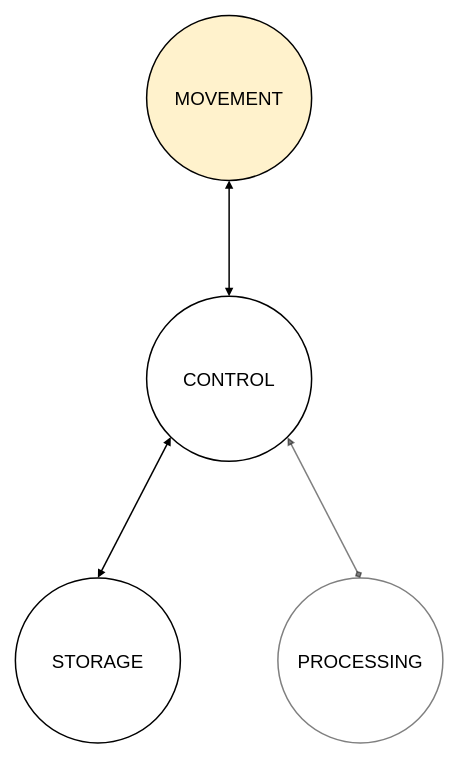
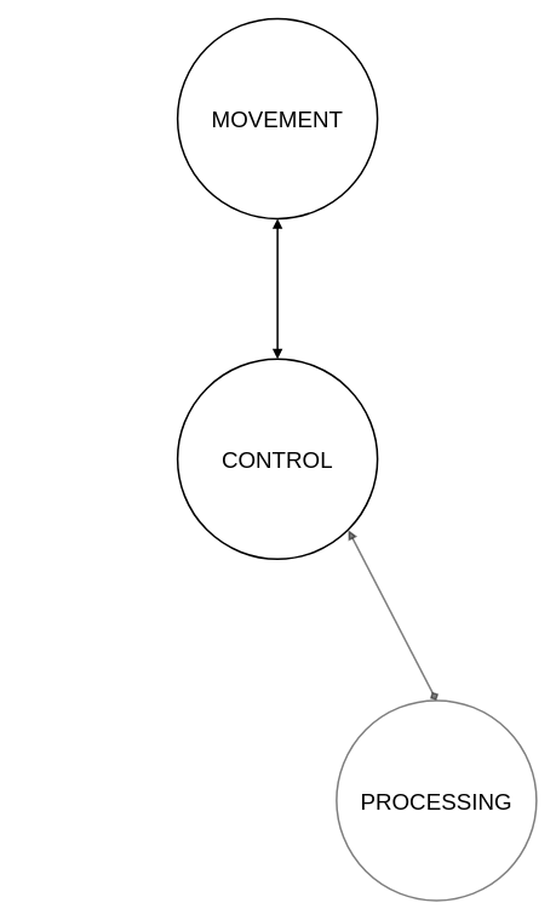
  <mxCell id="0" />
  <mxCell id="1" parent="0" />
- <mxCell id="2" value="&lt;font style=&quot;font-size: 25px&quot;&gt;MOVEMENT&lt;/font&gt;" style="ellipse;whiteSpace=wrap;html=1;aspect=fixed;strokeWidth=2;fillColor=#fff2cc;" vertex="1" parent="1"><mxGeometry x="195" y="20" width="220" height="220" as="geometry" /></mxCell>
- <mxCell id="3" style="rounded=0;orthogonalLoop=1;jettySize=auto;html=1;exitX=0;exitY=1;exitDx=0;exitDy=0;entryX=0.5;entryY=0;entryDx=0;entryDy=0;endArrow=block;endFill=1;strokeWidth=2;startArrow=block;startFill=1;" edge="1" parent="1" source="6" target="7"><mxGeometry relative="1" as="geometry" /></mxCell>
+ <mxCell id="2" value="&lt;font style=&quot;font-size: 25px&quot;&gt;MOVEMENT&lt;/font&gt;" style="ellipse;whiteSpace=wrap;html=1;aspect=fixed;strokeWidth=2;" vertex="1" parent="1"><mxGeometry x="195" y="20" width="220" height="220" as="geometry" /></mxCell>
  <mxCell id="4" style="edgeStyle=none;rounded=0;orthogonalLoop=1;jettySize=auto;html=1;exitX=1;exitY=1;exitDx=0;exitDy=0;entryX=0.5;entryY=0;entryDx=0;entryDy=0;endArrow=diamond;endFill=1;strokeWidth=2;startArrow=block;startFill=1;opacity=50;" edge="1" parent="1" source="6" target="8"><mxGeometry relative="1" as="geometry" /></mxCell>
  <mxCell id="5" style="edgeStyle=none;rounded=0;orthogonalLoop=1;jettySize=auto;html=1;exitX=0.5;exitY=0;exitDx=0;exitDy=0;entryX=0.5;entryY=1;entryDx=0;entryDy=0;endArrow=block;endFill=1;strokeWidth=2;startArrow=block;startFill=1;" edge="1" parent="1" source="6" target="2"><mxGeometry relative="1" as="geometry" /></mxCell>
  <mxCell id="6" value="&lt;font style=&quot;font-size: 25px&quot;&gt;CONTROL&lt;/font&gt;" style="ellipse;whiteSpace=wrap;html=1;aspect=fixed;strokeWidth=2;" vertex="1" parent="1"><mxGeometry x="195" y="394.5" width="220" height="220" as="geometry" /></mxCell>
- <mxCell id="7" value="&lt;font style=&quot;font-size: 25px&quot;&gt;STORAGE&lt;/font&gt;" style="ellipse;whiteSpace=wrap;html=1;aspect=fixed;strokeWidth=2;" vertex="1" parent="1"><mxGeometry x="20" y="770" width="220" height="220" as="geometry" /></mxCell>
  <mxCell id="8" value="&lt;font style=&quot;font-size: 25px&quot;&gt;PROCESSING&lt;/font&gt;" style="ellipse;whiteSpace=wrap;html=1;aspect=fixed;strokeWidth=2;opacity=50;" vertex="1" parent="1"><mxGeometry x="370" y="770" width="220" height="220" as="geometry" /></mxCell>
